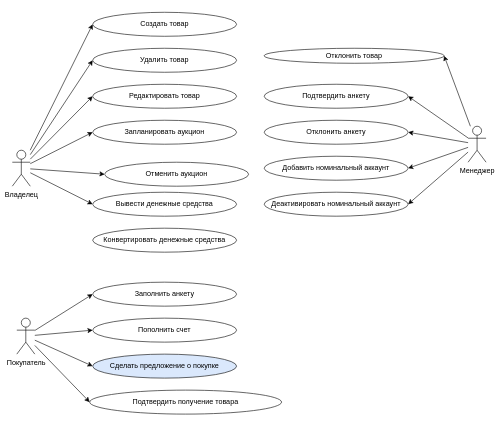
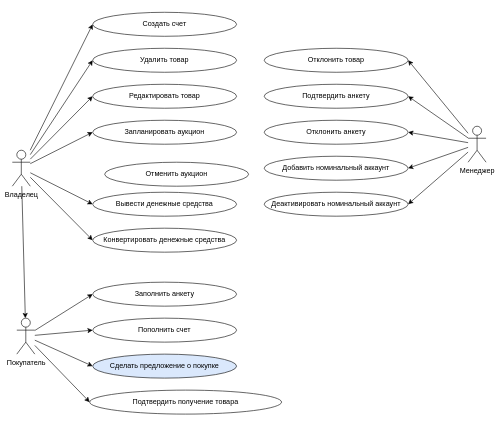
  <mxCell id="0" />
  <mxCell id="1" parent="0" />
  <mxCell id="2" style="edgeStyle=none;rounded=0;orthogonalLoop=1;jettySize=auto;html=1;entryX=1;entryY=0.5;entryDx=0;entryDy=0;" edge="1" parent="1" source="7" target="32"><mxGeometry relative="1" as="geometry" /></mxCell>
  <mxCell id="3" style="edgeStyle=none;rounded=0;orthogonalLoop=1;jettySize=auto;html=1;entryX=1;entryY=0.5;entryDx=0;entryDy=0;" edge="1" parent="1" source="7" target="33"><mxGeometry relative="1" as="geometry" /></mxCell>
  <mxCell id="4" style="edgeStyle=none;rounded=0;orthogonalLoop=1;jettySize=auto;html=1;entryX=1;entryY=0.5;entryDx=0;entryDy=0;" edge="1" parent="1" source="7" target="34"><mxGeometry relative="1" as="geometry" /></mxCell>
  <mxCell id="5" style="edgeStyle=none;rounded=0;orthogonalLoop=1;jettySize=auto;html=1;entryX=1;entryY=0.5;entryDx=0;entryDy=0;" edge="1" parent="1" source="7" target="35"><mxGeometry relative="1" as="geometry" /></mxCell>
  <mxCell id="6" style="edgeStyle=none;rounded=0;orthogonalLoop=1;jettySize=auto;html=1;entryX=1;entryY=0.5;entryDx=0;entryDy=0;" edge="1" parent="1" source="7" target="36"><mxGeometry relative="1" as="geometry" /></mxCell>
  <mxCell id="7" value="Менеджер" style="shape=umlActor;verticalLabelPosition=bottom;verticalAlign=top;html=1;outlineConnect=0;" vertex="1" parent="1"><mxGeometry x="780" y="210" width="30" height="60" as="geometry" /></mxCell>
  <mxCell id="8" style="rounded=0;orthogonalLoop=1;jettySize=auto;html=1;entryX=0;entryY=0.5;entryDx=0;entryDy=0;" edge="1" parent="1" source="15" target="21"><mxGeometry relative="1" as="geometry" /></mxCell>
  <mxCell id="9" style="edgeStyle=none;rounded=0;orthogonalLoop=1;jettySize=auto;html=1;entryX=0;entryY=0.5;entryDx=0;entryDy=0;" edge="1" parent="1" source="15" target="22"><mxGeometry relative="1" as="geometry" /></mxCell>
  <mxCell id="10" style="edgeStyle=none;rounded=0;orthogonalLoop=1;jettySize=auto;html=1;entryX=0;entryY=0.5;entryDx=0;entryDy=0;" edge="1" parent="1" source="15" target="23"><mxGeometry relative="1" as="geometry" /></mxCell>
  <mxCell id="11" style="edgeStyle=none;rounded=0;orthogonalLoop=1;jettySize=auto;html=1;entryX=0;entryY=0.5;entryDx=0;entryDy=0;" edge="1" parent="1" source="15" target="24"><mxGeometry relative="1" as="geometry" /></mxCell>
- <mxCell id="12" style="edgeStyle=none;rounded=0;orthogonalLoop=1;jettySize=auto;html=1;entryX=0;entryY=0.5;entryDx=0;entryDy=0;" edge="1" parent="1" source="15" target="25"><mxGeometry relative="1" as="geometry" /></mxCell>
+ <mxCell id="12" style="edgeStyle=none;rounded=0;orthogonalLoop=1;jettySize=auto;html=1;" edge="1" parent="1" source="15" target="20"><mxGeometry relative="1" as="geometry" /></mxCell>
  <mxCell id="13" style="edgeStyle=none;rounded=0;orthogonalLoop=1;jettySize=auto;html=1;entryX=0;entryY=0.5;entryDx=0;entryDy=0;" edge="1" parent="1" source="15" target="27"><mxGeometry relative="1" as="geometry" /></mxCell>
+ <mxCell id="14" style="edgeStyle=none;rounded=0;orthogonalLoop=1;jettySize=auto;html=1;entryX=0;entryY=0.5;entryDx=0;entryDy=0;" edge="1" parent="1" source="15" target="28"><mxGeometry relative="1" as="geometry" /></mxCell>
  <mxCell id="15" value="Владелец" style="shape=umlActor;verticalLabelPosition=bottom;verticalAlign=top;html=1;outlineConnect=0;" vertex="1" parent="1"><mxGeometry x="20" y="250" width="30" height="60" as="geometry" /></mxCell>
  <mxCell id="16" style="edgeStyle=none;rounded=0;orthogonalLoop=1;jettySize=auto;html=1;entryX=0;entryY=0.5;entryDx=0;entryDy=0;" edge="1" parent="1" source="20" target="26"><mxGeometry relative="1" as="geometry" /></mxCell>
  <mxCell id="17" style="edgeStyle=none;rounded=0;orthogonalLoop=1;jettySize=auto;html=1;entryX=0;entryY=0.5;entryDx=0;entryDy=0;" edge="1" parent="1" source="20" target="29"><mxGeometry relative="1" as="geometry" /></mxCell>
  <mxCell id="18" style="edgeStyle=none;rounded=0;orthogonalLoop=1;jettySize=auto;html=1;entryX=0;entryY=0.5;entryDx=0;entryDy=0;" edge="1" parent="1" source="20" target="30"><mxGeometry relative="1" as="geometry" /></mxCell>
  <mxCell id="19" style="edgeStyle=none;rounded=0;orthogonalLoop=1;jettySize=auto;html=1;entryX=0;entryY=0.5;entryDx=0;entryDy=0;" edge="1" parent="1" source="20" target="31"><mxGeometry relative="1" as="geometry" /></mxCell>
  <mxCell id="20" value="Покупатель" style="shape=umlActor;verticalLabelPosition=bottom;verticalAlign=top;html=1;outlineConnect=0;" vertex="1" parent="1"><mxGeometry x="27.5" y="530" width="30" height="60" as="geometry" /></mxCell>
- <mxCell id="21" value="Создать товар" style="ellipse;whiteSpace=wrap;html=1;" vertex="1" parent="1"><mxGeometry x="154" y="20" width="240" height="40" as="geometry" /></mxCell>
+ <mxCell id="21" value="Создать счет" style="ellipse;whiteSpace=wrap;html=1;" vertex="1" parent="1"><mxGeometry x="154" y="20" width="240" height="40" as="geometry" /></mxCell>
  <mxCell id="22" value="Удалить товар" style="ellipse;whiteSpace=wrap;html=1;" vertex="1" parent="1"><mxGeometry x="154" y="80" width="240" height="40" as="geometry" /></mxCell>
  <mxCell id="23" value="Редактировать товар" style="ellipse;whiteSpace=wrap;html=1;" vertex="1" parent="1"><mxGeometry x="154" y="140" width="240" height="40" as="geometry" /></mxCell>
  <mxCell id="24" value="Запланировать аукцион" style="ellipse;whiteSpace=wrap;html=1;" vertex="1" parent="1"><mxGeometry x="154" y="200" width="240" height="40" as="geometry" /></mxCell>
  <mxCell id="25" value="Отменить аукцион" style="ellipse;whiteSpace=wrap;html=1;" vertex="1" parent="1"><mxGeometry x="174" y="270" width="240" height="40" as="geometry" /></mxCell>
  <mxCell id="26" value="Заполнить анкету" style="ellipse;whiteSpace=wrap;html=1;" vertex="1" parent="1"><mxGeometry x="154" y="470" width="240" height="40" as="geometry" /></mxCell>
  <mxCell id="27" value="Вывести денежные средства" style="ellipse;whiteSpace=wrap;html=1;" vertex="1" parent="1"><mxGeometry x="154" y="320" width="240" height="40" as="geometry" /></mxCell>
  <mxCell id="28" value="Конвертировать денежные средства" style="ellipse;whiteSpace=wrap;html=1;" vertex="1" parent="1"><mxGeometry x="154" y="380" width="240" height="40" as="geometry" /></mxCell>
  <mxCell id="29" value="Пополнить счет" style="ellipse;whiteSpace=wrap;html=1;" vertex="1" parent="1"><mxGeometry x="154" y="530" width="240" height="40" as="geometry" /></mxCell>
  <mxCell id="30" value="Сделать предложение о покупке" style="ellipse;whiteSpace=wrap;html=1;fillColor=#dae8fc;" vertex="1" parent="1"><mxGeometry x="154" y="590" width="240" height="40" as="geometry" /></mxCell>
  <mxCell id="31" value="Подтвердить получение товара" style="ellipse;whiteSpace=wrap;html=1;" vertex="1" parent="1"><mxGeometry x="149" y="650" width="320" height="40" as="geometry" /></mxCell>
- <mxCell id="32" value="Отклонить товар" style="ellipse;whiteSpace=wrap;html=1;" vertex="1" parent="1"><mxGeometry x="440" y="80" width="300" height="25" as="geometry" /></mxCell>
+ <mxCell id="32" value="Отклонить товар" style="ellipse;whiteSpace=wrap;html=1;" vertex="1" parent="1"><mxGeometry x="440" y="80" width="240" height="40" as="geometry" /></mxCell>
  <mxCell id="33" value="Подтвердить анкету" style="ellipse;whiteSpace=wrap;html=1;" vertex="1" parent="1"><mxGeometry x="440" y="140" width="240" height="40" as="geometry" /></mxCell>
  <mxCell id="34" value="Отклонить анкету" style="ellipse;whiteSpace=wrap;html=1;" vertex="1" parent="1"><mxGeometry x="440" y="200" width="240" height="40" as="geometry" /></mxCell>
  <mxCell id="35" value="Добавить номинальный аккаунт" style="ellipse;whiteSpace=wrap;html=1;" vertex="1" parent="1"><mxGeometry x="440" y="260" width="240" height="40" as="geometry" /></mxCell>
  <mxCell id="36" value="Деактивировать номинальный аккаунт" style="ellipse;whiteSpace=wrap;html=1;" vertex="1" parent="1"><mxGeometry x="440" y="320" width="240" height="40" as="geometry" /></mxCell>
